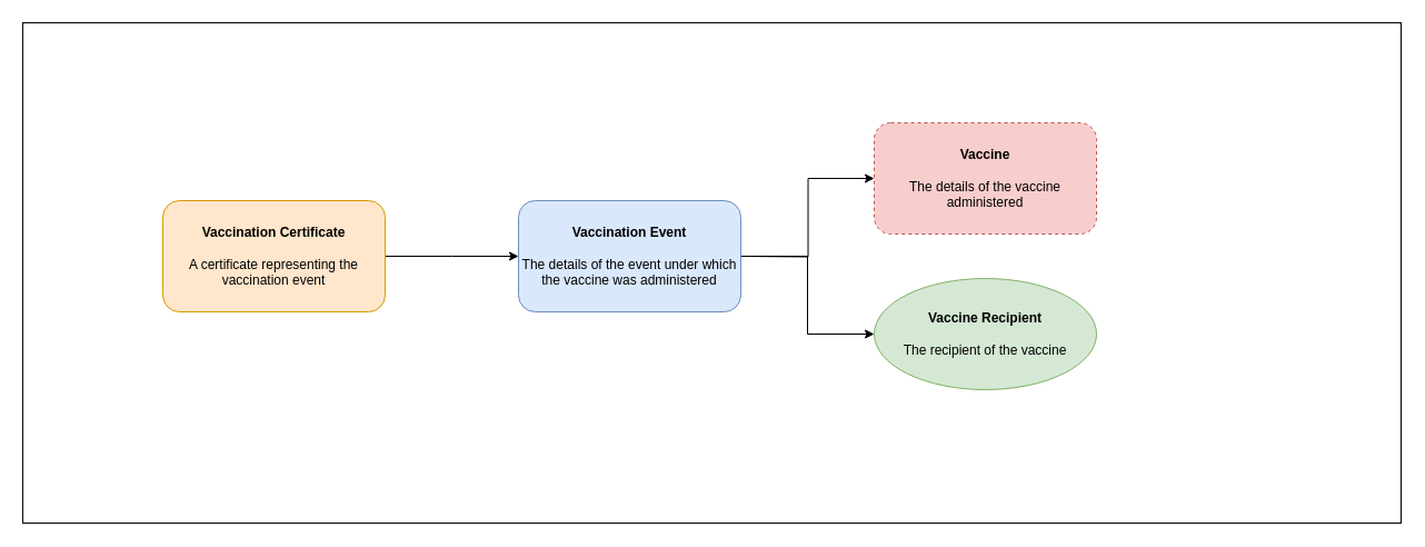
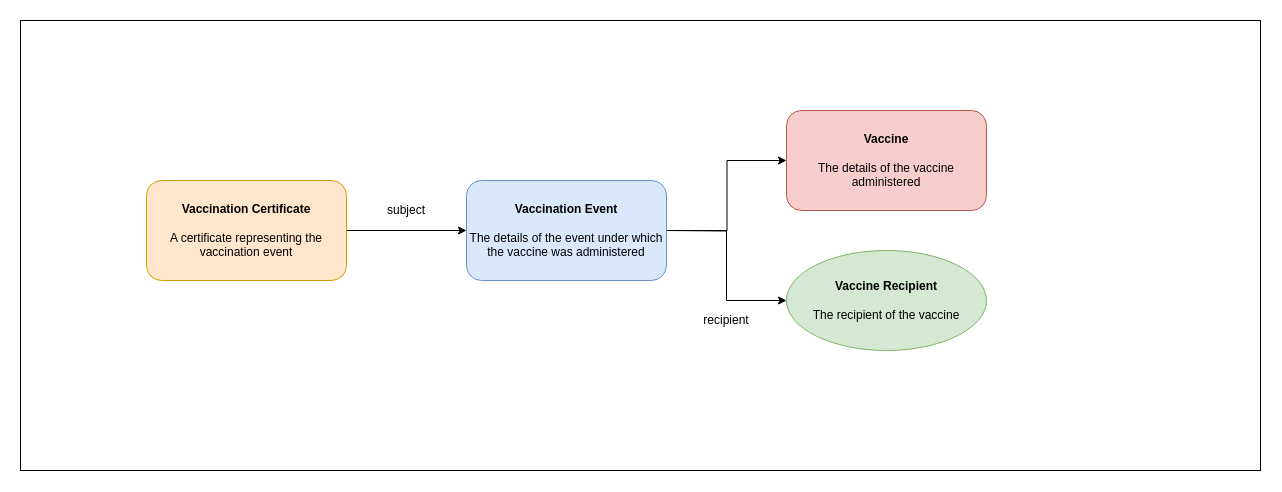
  <mxCell id="0" />
  <mxCell id="1" parent="0" />
  <mxCell id="2" value="" style="rounded=0;whiteSpace=wrap;html=1;" parent="1" vertex="1"><mxGeometry x="20" y="20" width="1240" height="450" as="geometry" /></mxCell>
  <mxCell id="3" style="edgeStyle=orthogonalEdgeStyle;rounded=0;orthogonalLoop=1;jettySize=auto;html=1;exitX=1;exitY=0.5;exitDx=0;exitDy=0;entryX=0;entryY=0.5;entryDx=0;entryDy=0;" parent="1" target="4" edge="1"><mxGeometry relative="1" as="geometry"><mxPoint x="666" y="230" as="sourcePoint" /></mxGeometry></mxCell>
- <mxCell id="4" value="&lt;font&gt;&lt;b&gt;Vaccine&lt;/b&gt;&lt;br&gt;&lt;br&gt;The details of the vaccine administered&lt;br&gt;&lt;/font&gt;" style="rounded=1;whiteSpace=wrap;html=1;fillColor=#f8cecc;strokeColor=#b85450;dashed=1;" parent="1" vertex="1"><mxGeometry x="786" y="110" width="200" height="100" as="geometry" /></mxCell>
+ <mxCell id="4" value="&lt;font&gt;&lt;b&gt;Vaccine&lt;/b&gt;&lt;br&gt;&lt;br&gt;The details of the vaccine administered&lt;br&gt;&lt;/font&gt;" style="rounded=1;whiteSpace=wrap;html=1;fillColor=#f8cecc;strokeColor=#b85450;" parent="1" vertex="1"><mxGeometry x="786" y="110" width="200" height="100" as="geometry" /></mxCell>
+ <mxCell id="5" value="recipient" style="text;html=1;strokeColor=none;fillColor=none;align=center;verticalAlign=middle;whiteSpace=wrap;rounded=0;" parent="1" vertex="1"><mxGeometry x="706" y="310" width="40" height="20" as="geometry" /></mxCell>
  <mxCell id="6" style="edgeStyle=orthogonalEdgeStyle;rounded=0;orthogonalLoop=1;jettySize=auto;html=1;exitX=1;exitY=0.5;exitDx=0;exitDy=0;entryX=0;entryY=0.5;entryDx=0;entryDy=0;" parent="1" source="7" edge="1"><mxGeometry relative="1" as="geometry"><mxPoint x="466" y="230" as="targetPoint" /></mxGeometry></mxCell>
  <mxCell id="7" value="&lt;font&gt;&lt;b&gt;Vaccination Certificate&lt;/b&gt;&lt;br&gt;&lt;br&gt;A certificate representing the vaccination event&lt;br&gt;&lt;/font&gt;" style="rounded=1;whiteSpace=wrap;html=1;fillColor=#ffe6cc;strokeColor=#d79b00;" parent="1" vertex="1"><mxGeometry x="146" y="180" width="200" height="100" as="geometry" /></mxCell>
+ <mxCell id="8" value="subject" style="text;html=1;strokeColor=none;fillColor=none;align=center;verticalAlign=middle;whiteSpace=wrap;rounded=0;" parent="1" vertex="1"><mxGeometry x="386" y="200" width="40" height="20" as="geometry" /></mxCell>
  <mxCell id="9" value="&lt;font&gt;&lt;b&gt;Vaccine Recipient&lt;/b&gt;&lt;br&gt;&lt;br&gt;The recipient of the vaccine&lt;br&gt;&lt;/font&gt;" style="ellipse;whiteSpace=wrap;html=1;fillColor=#d5e8d4;strokeColor=#82b366;" parent="1" vertex="1"><mxGeometry x="786" y="250" width="200" height="100" as="geometry" /></mxCell>
  <mxCell id="10" style="edgeStyle=orthogonalEdgeStyle;rounded=0;orthogonalLoop=1;jettySize=auto;html=1;exitX=1;exitY=0.5;exitDx=0;exitDy=0;entryX=0;entryY=0.5;entryDx=0;entryDy=0;" parent="1" source="11" target="9" edge="1"><mxGeometry relative="1" as="geometry" /></mxCell>
  <mxCell id="11" value="&lt;font&gt;&lt;b&gt;Vaccination Event&lt;/b&gt;&lt;br&gt;&lt;br&gt;The details of the event under which the vaccine was administered&lt;br&gt;&lt;/font&gt;" style="rounded=1;whiteSpace=wrap;html=1;fillColor=#dae8fc;strokeColor=#6c8ebf;" parent="1" vertex="1"><mxGeometry x="466" y="180" width="200" height="100" as="geometry" /></mxCell>
